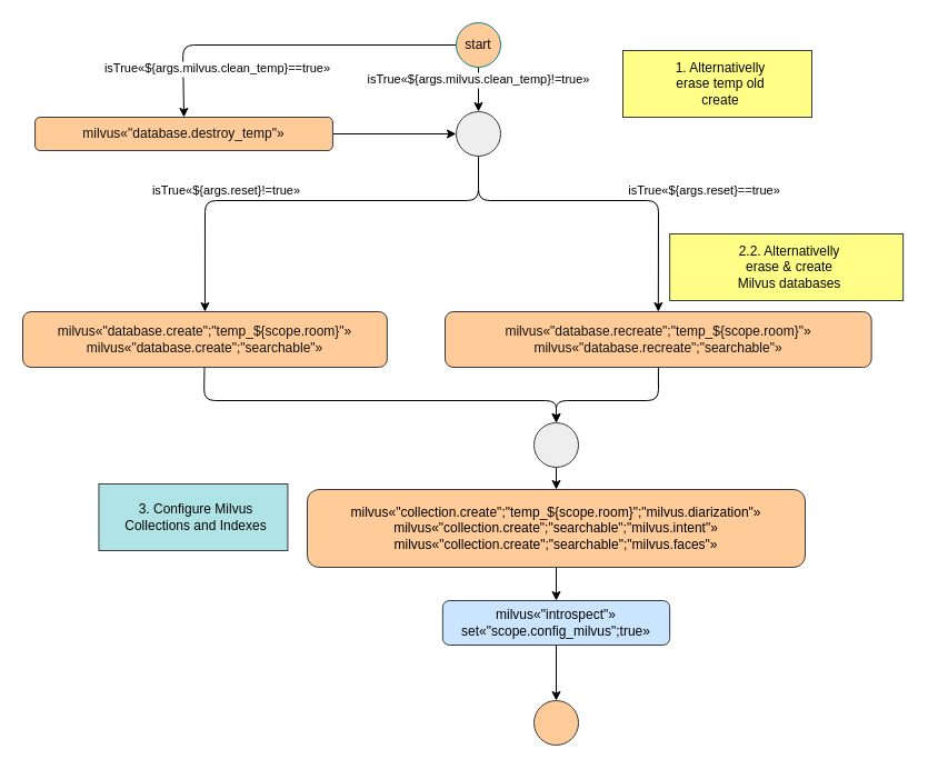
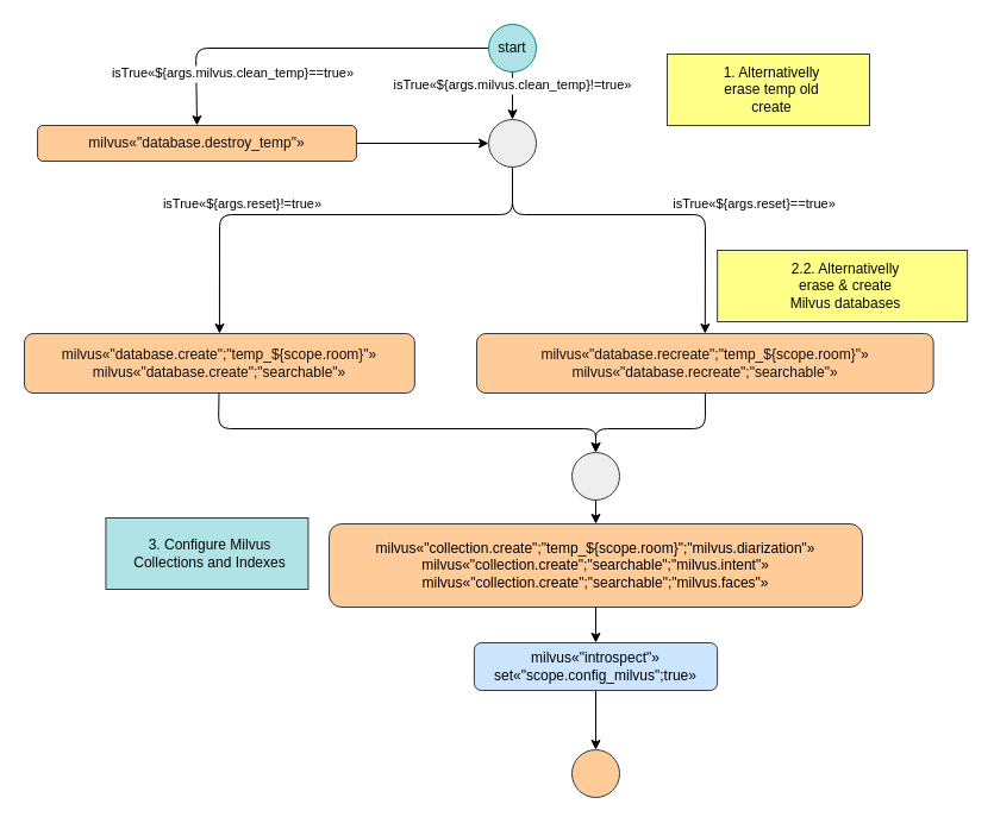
  <mxCell id="0" />
  <mxCell id="1" parent="0" />
  <mxCell id="2" style="edgeStyle=none;html=1;entryX=0.5;entryY=0;entryDx=0;entryDy=0;" parent="1" source="25" target="22" edge="1"><mxGeometry relative="1" as="geometry"><mxPoint x="330" y="40" as="sourcePoint" /><Array as="points"><mxPoint x="164" y="40" /></Array></mxGeometry></mxCell>
  <mxCell id="3" value="isTrue«${args.milvus.clean_temp}==true»" style="edgeLabel;align=center;verticalAlign=middle;resizable=0;points=[];" parent="2" vertex="1" connectable="0"><mxGeometry x="0.284" y="-3" relative="1" as="geometry"><mxPoint x="-15" y="23" as="offset" /></mxGeometry></mxCell>
  <mxCell id="4" style="edgeStyle=none;html=1;entryX=0.5;entryY=0;entryDx=0;entryDy=0;" parent="1" source="5" target="16" edge="1"><mxGeometry relative="1" as="geometry"><Array as="points"><mxPoint x="592" y="360" /><mxPoint x="500" y="360" /></Array></mxGeometry></mxCell>
  <mxCell id="5" value="milvus«&quot;database.recreate&quot;;&quot;temp_${scope.room}&quot;»&#10;milvus«&quot;database.recreate&quot;;&quot;searchable&quot;»" style="rounded=1;whiteSpace=wrap;fillColor=#ffcc99;strokeColor=#36393d;fontColor=#0F0F0F;" parent="1" vertex="1"><mxGeometry x="400" y="280" width="383.63" height="50" as="geometry" /></mxCell>
  <mxCell id="6" value="" style="ellipse;whiteSpace=wrap;html=1;fillColor=#ffcc99;strokeColor=#36393d;fontColor=#000000;" parent="1" vertex="1"><mxGeometry x="480" y="630" width="40" height="40" as="geometry" /></mxCell>
  <mxCell id="7" style="edgeStyle=none;html=1;entryX=0.5;entryY=0;entryDx=0;entryDy=0;" parent="1" source="8" target="14" edge="1"><mxGeometry relative="1" as="geometry"><mxPoint x="500" y="520" as="targetPoint" /></mxGeometry></mxCell>
  <mxCell id="8" value="milvus«&quot;collection.create&quot;;&quot;temp_${scope.room}&quot;;&quot;milvus.diarization&quot;»&#10;milvus«&quot;collection.create&quot;;&quot;searchable&quot;;&quot;milvus.intent&quot;»&#10;milvus«&quot;collection.create&quot;;&quot;searchable&quot;;&quot;milvus.faces&quot;»" style="rounded=1;whiteSpace=wrap;fillColor=#ffcc99;strokeColor=#36393d;fontColor=#000000;" parent="1" vertex="1"><mxGeometry x="276" y="440" width="448" height="70" as="geometry" /></mxCell>
  <mxCell id="9" style="edgeStyle=none;html=1;entryX=0.5;entryY=0;entryDx=0;entryDy=0;" parent="1" source="26" target="5" edge="1"><mxGeometry relative="1" as="geometry"><Array as="points"><mxPoint x="430" y="180" /><mxPoint x="592" y="180" /></Array><mxPoint x="370.5" y="270.006" as="targetPoint" /><mxPoint x="430" y="140" as="sourcePoint" /></mxGeometry></mxCell>
  <mxCell id="10" value="isTrue«${args.reset}==true»" style="edgeLabel;align=center;verticalAlign=middle;resizable=0;points=[];" parent="9" vertex="1" connectable="0"><mxGeometry x="-0.208" relative="1" as="geometry"><mxPoint x="123" y="-10" as="offset" /></mxGeometry></mxCell>
  <mxCell id="11" style="edgeStyle=none;html=1;entryX=0.5;entryY=0;entryDx=0;entryDy=0;exitX=0.5;exitY=1;exitDx=0;exitDy=0;" parent="1" source="26" target="19" edge="1"><mxGeometry relative="1" as="geometry"><mxPoint x="90" y="310" as="targetPoint" /><Array as="points"><mxPoint x="430" y="180" /><mxPoint x="184" y="180" /></Array><mxPoint x="350" y="140" as="sourcePoint" /></mxGeometry></mxCell>
  <mxCell id="12" value="isTrue«${args.reset}!=true»" style="edgeLabel;align=center;verticalAlign=middle;resizable=0;points=[];" parent="11" vertex="1" connectable="0"><mxGeometry x="-0.313" y="1" relative="1" as="geometry"><mxPoint x="-134" y="-11" as="offset" /></mxGeometry></mxCell>
  <mxCell id="13" style="edgeStyle=none;html=1;" parent="1" source="14" target="6" edge="1"><mxGeometry relative="1" as="geometry" /></mxCell>
  <mxCell id="14" value="milvus«&quot;introspect&quot;»&#10;set«&quot;scope.config_milvus&quot;;true»" style="rounded=1;whiteSpace=wrap;fillColor=#cce5ff;strokeColor=#36393d;fontColor=#000000;" parent="1" vertex="1"><mxGeometry x="397.87" y="540" width="204.26" height="40" as="geometry" /></mxCell>
  <mxCell id="15" style="edgeStyle=none;html=1;entryX=0.5;entryY=0;entryDx=0;entryDy=0;fontColor=#050505;" parent="1" source="16" target="8" edge="1"><mxGeometry relative="1" as="geometry"><Array as="points"><mxPoint x="500" y="410" /></Array></mxGeometry></mxCell>
  <mxCell id="16" value="" style="ellipse;whiteSpace=wrap;html=1;fillColor=#eeeeee;strokeColor=#36393d;" parent="1" vertex="1"><mxGeometry x="480" y="380" width="40" height="40" as="geometry" /></mxCell>
  <mxCell id="17" value="2.2. Alternativelly&#10;erase &amp; create&#10;Milvus databases" style="rounded=0;whiteSpace=wrap;fillColor=#ffff88;strokeColor=#36393d;fontColor=#050505;align=center;verticalAlign=middle;spacingLeft=6;" parent="1" vertex="1"><mxGeometry x="602.13" y="210" width="210" height="60" as="geometry" /></mxCell>
  <mxCell id="18" style="edgeStyle=none;html=1;fontColor=#050505;" parent="1" source="19" target="16" edge="1"><mxGeometry relative="1" as="geometry"><mxPoint x="500" y="380" as="targetPoint" /><Array as="points"><mxPoint x="183" y="360" /><mxPoint x="500" y="360" /></Array></mxGeometry></mxCell>
  <mxCell id="19" value="milvus«&quot;database.create&quot;;&quot;temp_${scope.room}&quot;»&#10;milvus«&quot;database.create&quot;;&quot;searchable&quot;»" style="rounded=1;whiteSpace=wrap;fillColor=#ffcc99;strokeColor=#36393d;fontColor=#0F0F0F;" parent="1" vertex="1"><mxGeometry x="20" y="280" width="327.87" height="50" as="geometry" /></mxCell>
  <mxCell id="20" value="3. Configure Milvus&#10;Collections and Indexes" style="rounded=0;whiteSpace=wrap;fillColor=#b0e3e6;strokeColor=#36393d;fontColor=#050505;align=center;verticalAlign=middle;spacingLeft=6;" parent="1" vertex="1"><mxGeometry x="88.44" y="435" width="170" height="60" as="geometry" /></mxCell>
  <mxCell id="21" style="edgeStyle=none;html=1;" parent="1" source="22" target="26" edge="1"><mxGeometry relative="1" as="geometry" /></mxCell>
  <mxCell id="22" value="milvus«&quot;database.destroy_temp&quot;»" style="rounded=1;whiteSpace=wrap;fillColor=#ffcc99;strokeColor=#36393d;fontColor=#0F0F0F;" parent="1" vertex="1"><mxGeometry x="31.07" y="105" width="267.87" height="30" as="geometry" /></mxCell>
  <mxCell id="23" style="edgeStyle=none;html=1;" parent="1" source="25" target="26" edge="1"><mxGeometry relative="1" as="geometry" /></mxCell>
  <mxCell id="24" value="isTrue«${args.milvus.clean_temp}!=true»" style="edgeLabel;align=center;verticalAlign=middle;resizable=0;points=[];" parent="23" vertex="1" connectable="0"><mxGeometry x="-0.496" relative="1" as="geometry"><mxPoint as="offset" /></mxGeometry></mxCell>
- <mxCell id="25" value="start" style="ellipse;whiteSpace=wrap;html=1;fillColor=#ffcc99;strokeColor=#0e8088;fontColor=#050505;" parent="1" vertex="1"><mxGeometry x="410" y="20" width="40" height="40" as="geometry" /></mxCell>
+ <mxCell id="25" value="start" style="ellipse;whiteSpace=wrap;html=1;fillColor=#b0e3e6;strokeColor=#0e8088;fontColor=#050505;" parent="1" vertex="1"><mxGeometry x="410" y="20" width="40" height="40" as="geometry" /></mxCell>
  <mxCell id="26" value="" style="ellipse;whiteSpace=wrap;html=1;fillColor=#eeeeee;strokeColor=#36393d;" parent="1" vertex="1"><mxGeometry x="410" y="100" width="40" height="40" as="geometry" /></mxCell>
  <mxCell id="27" value="1. Alternativelly&#10;erase temp old&#10;create" style="rounded=0;whiteSpace=wrap;fillColor=#ffff88;strokeColor=#36393d;fontColor=#050505;align=center;verticalAlign=middle;spacingLeft=6;" parent="1" vertex="1"><mxGeometry x="560" y="45" width="170" height="60" as="geometry" /></mxCell>
